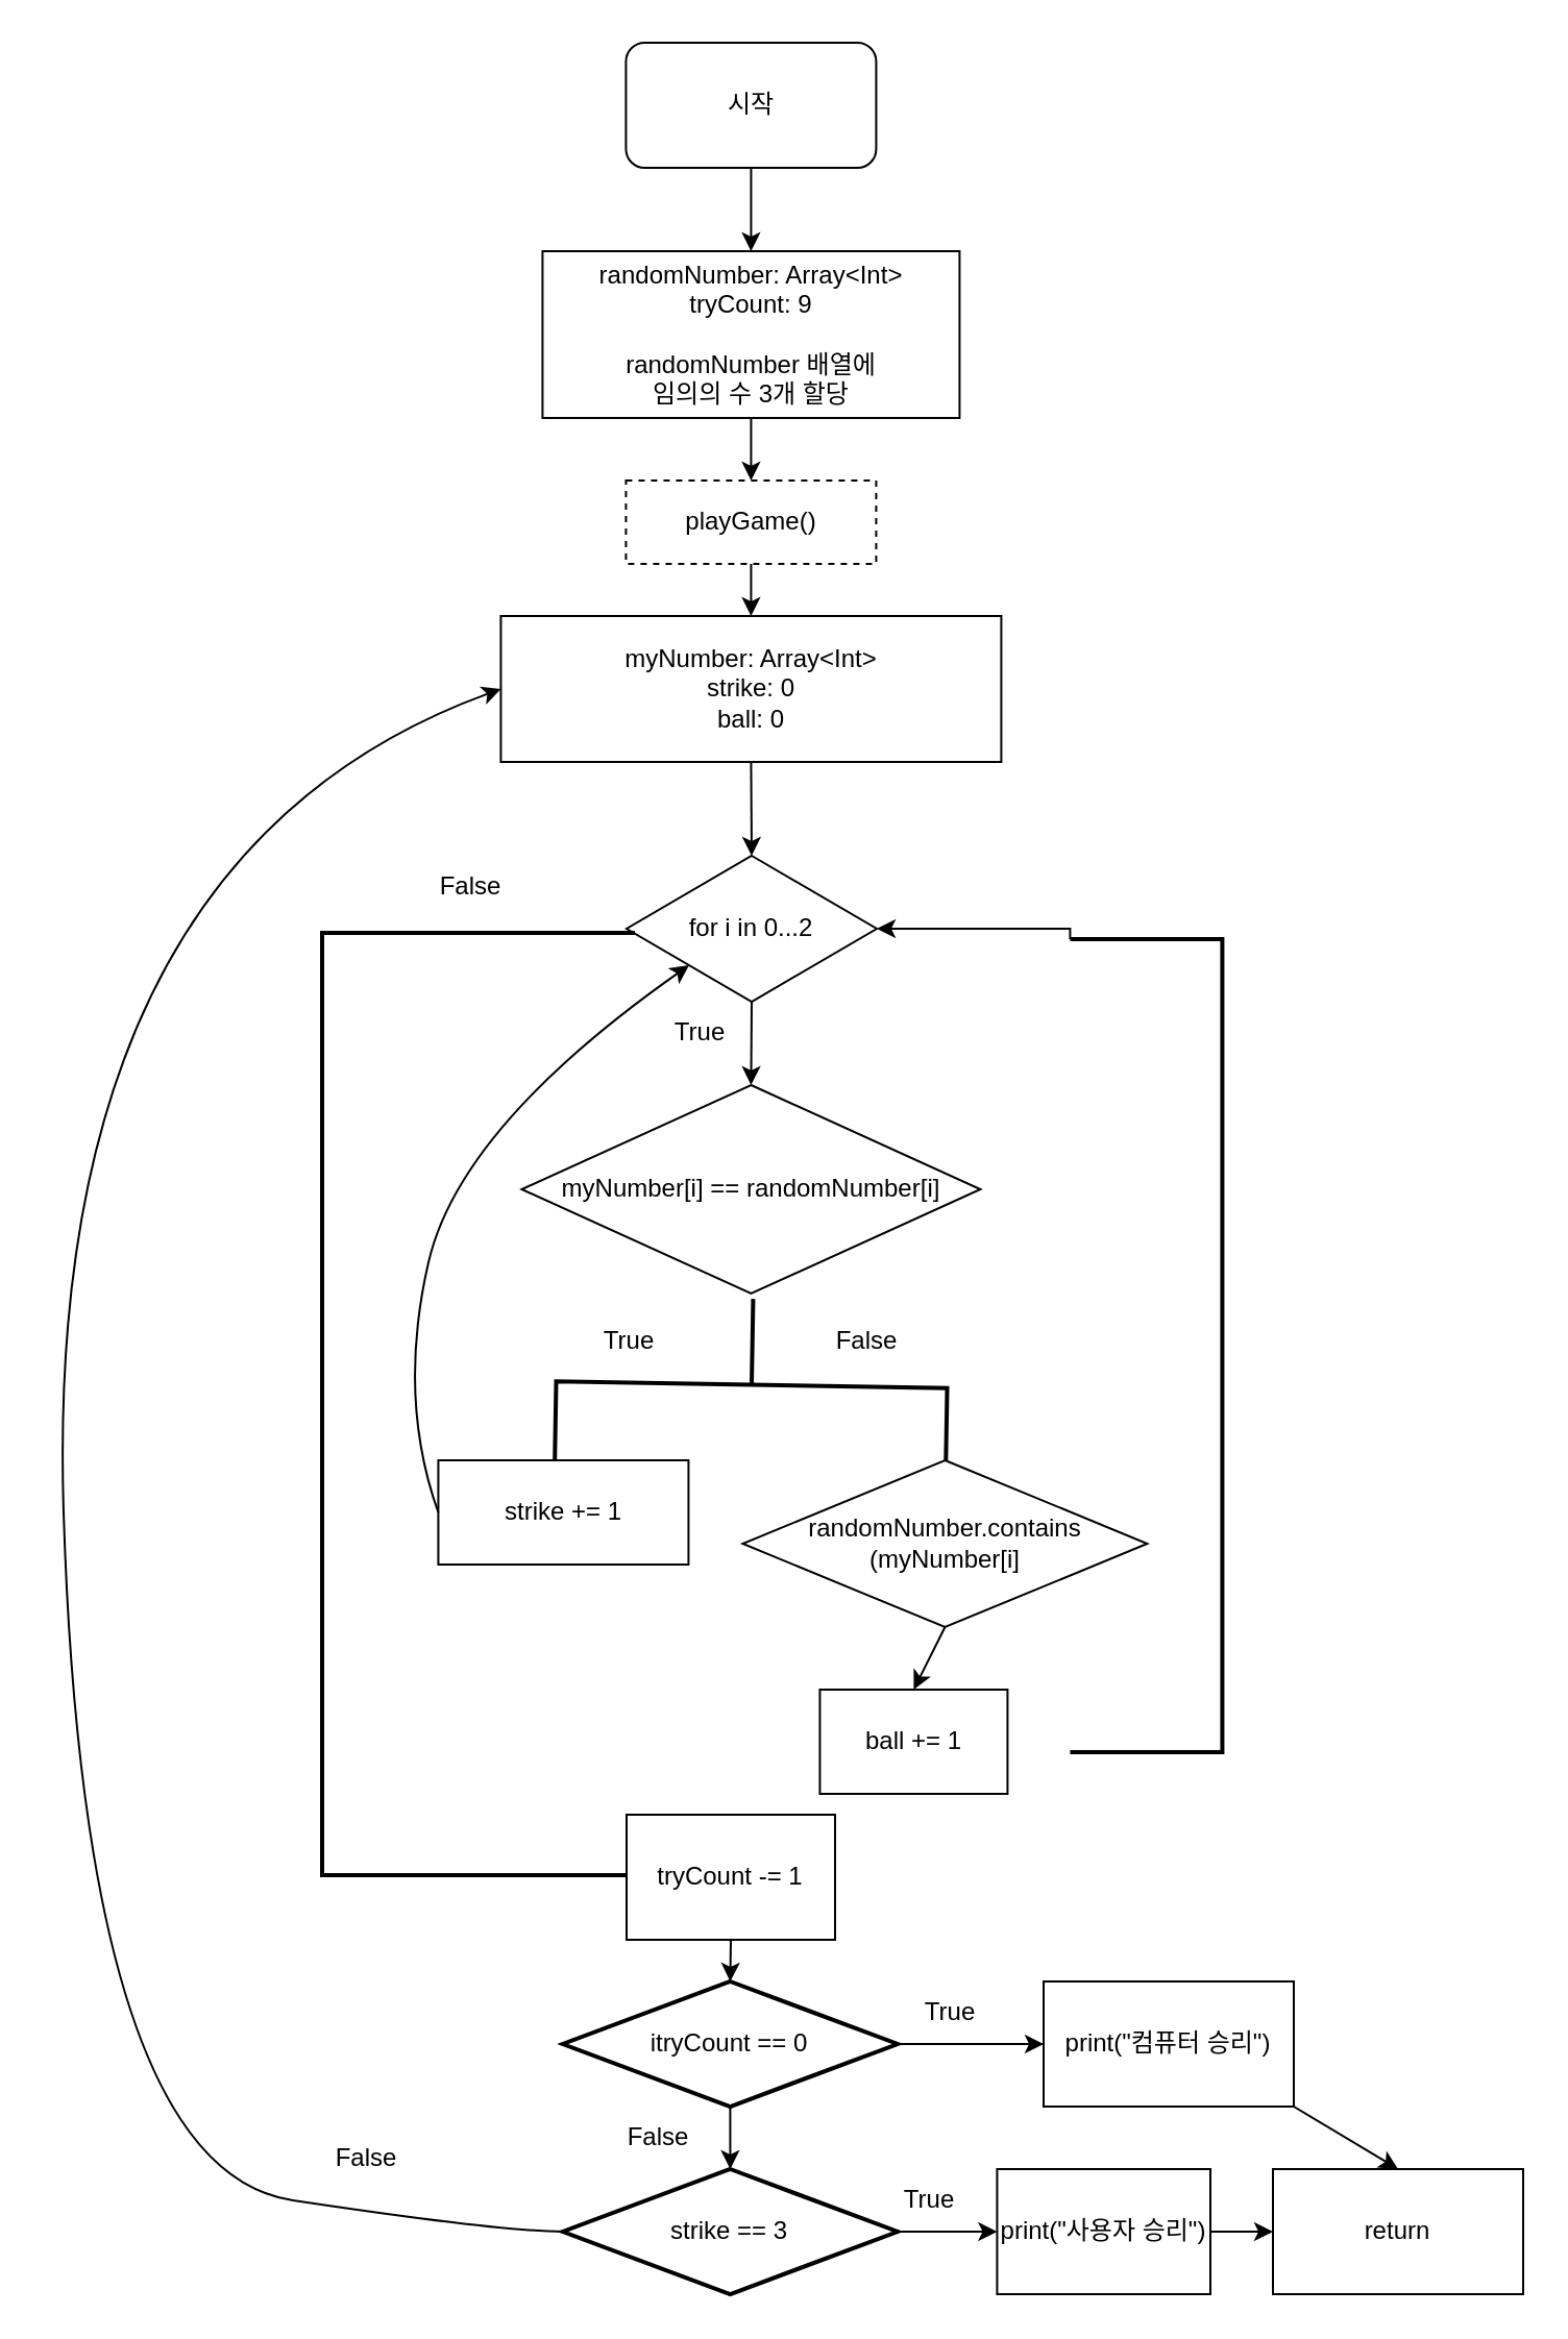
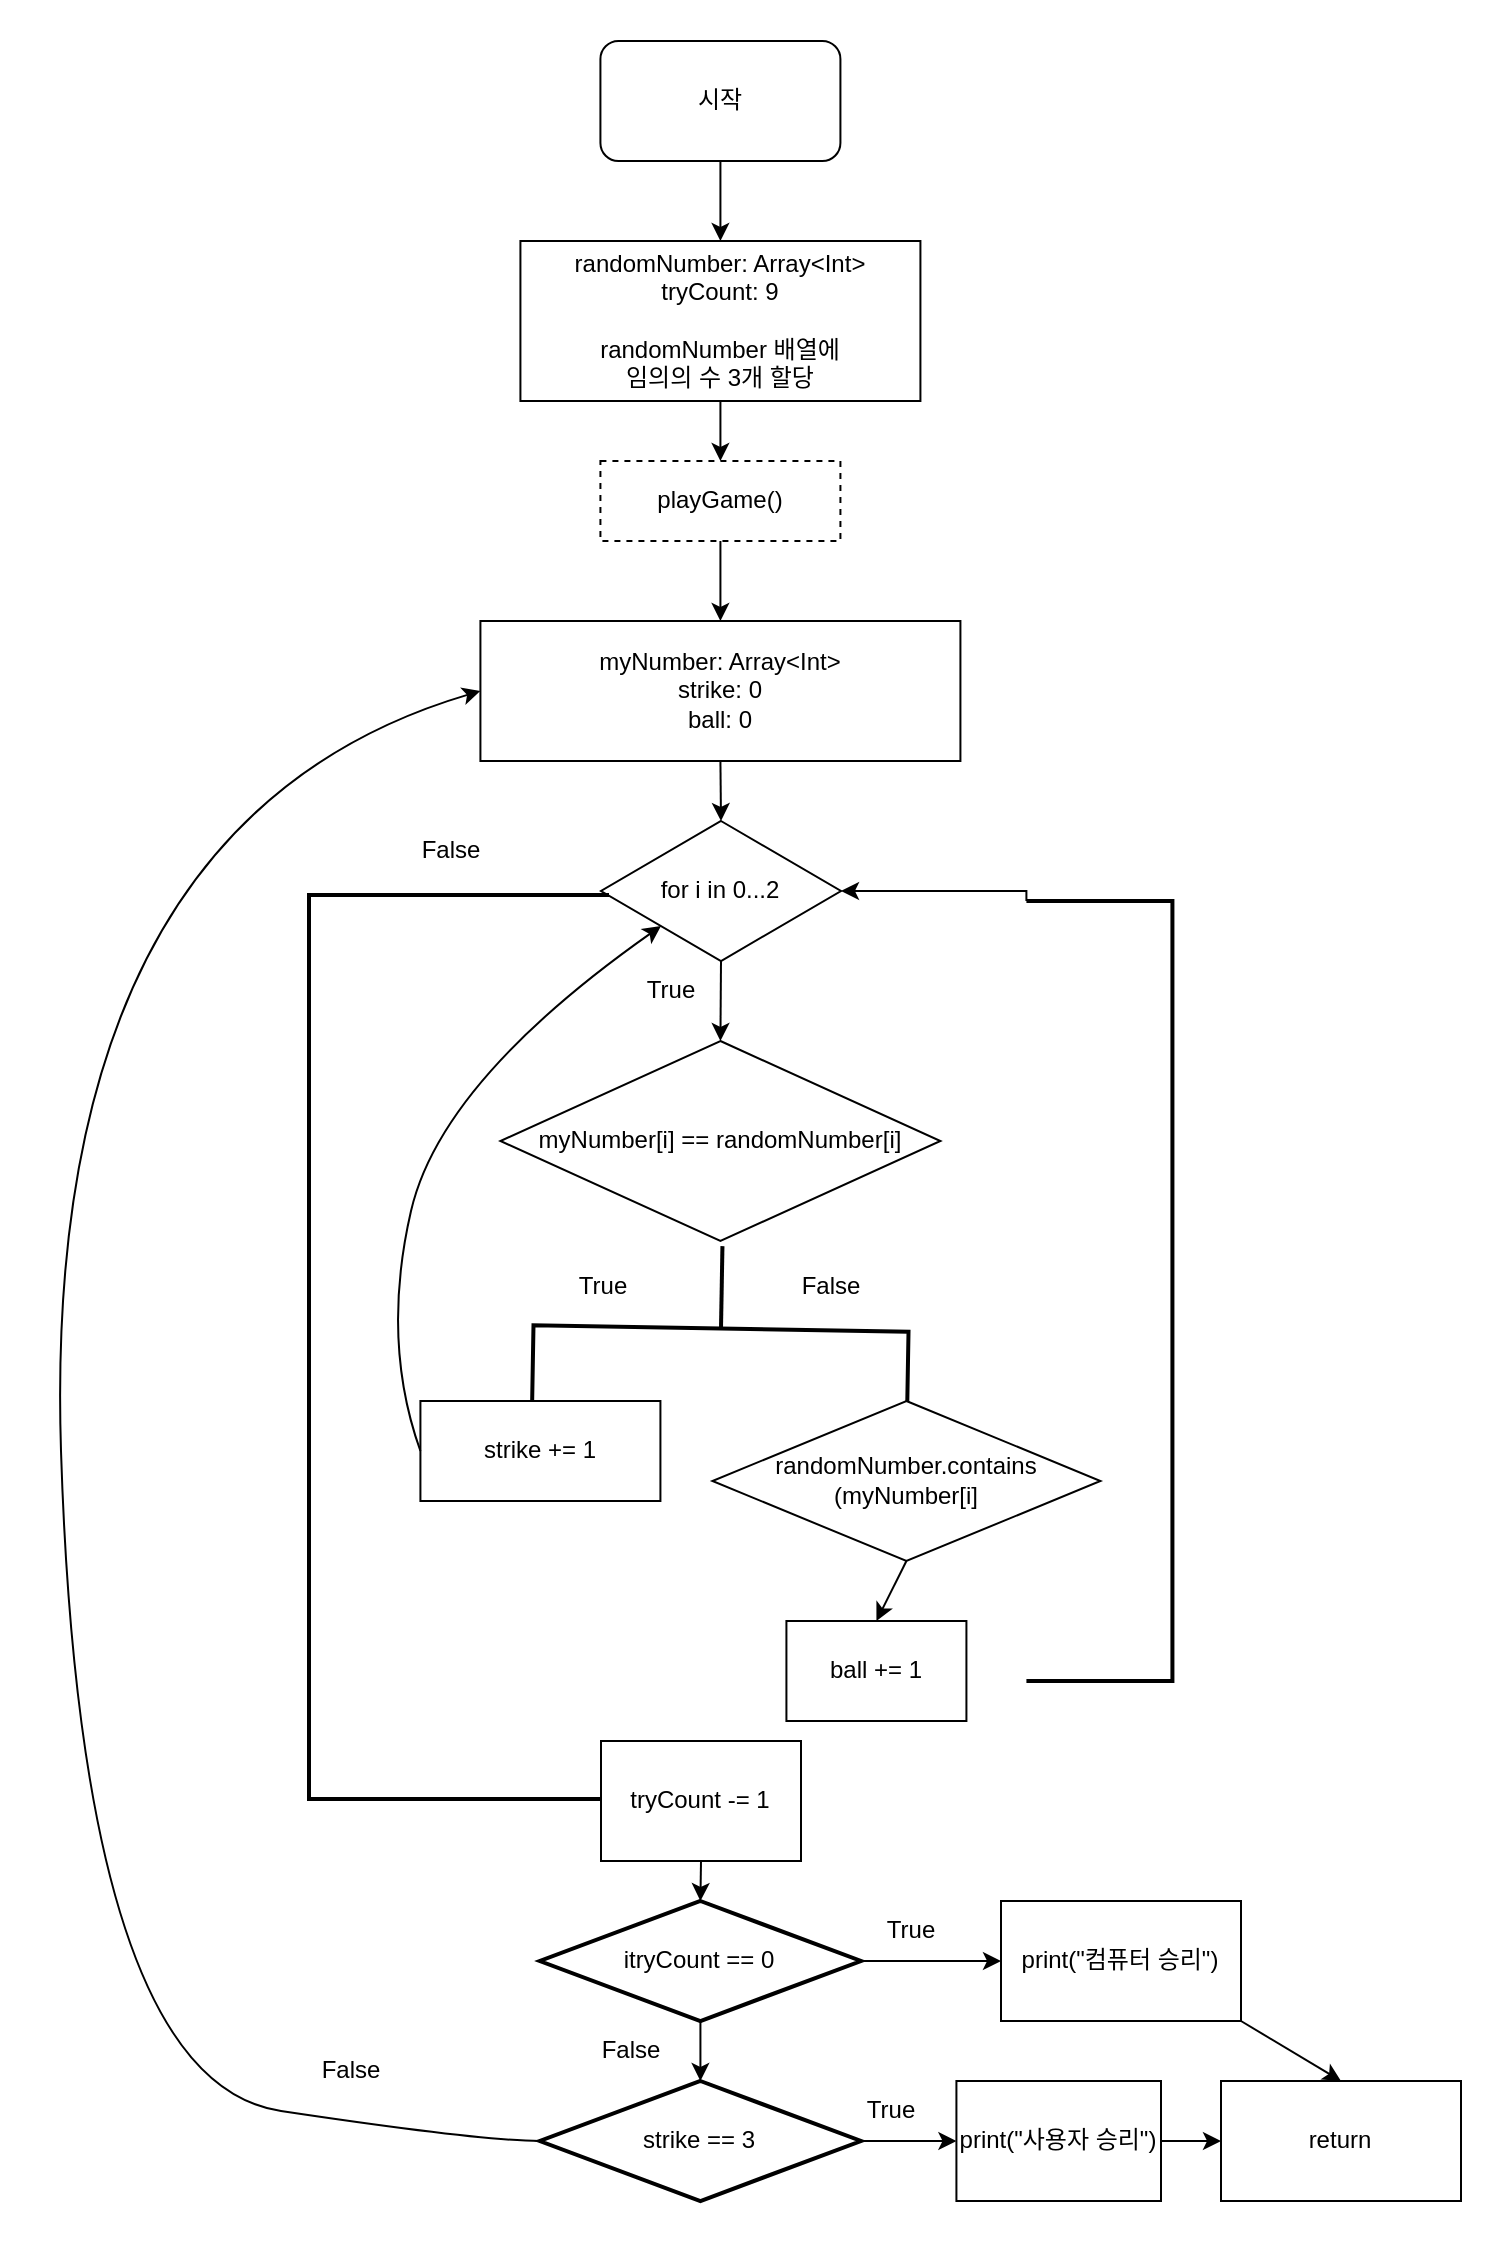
  <mxCell id="0" />
  <mxCell id="1" parent="0" />
  <mxCell id="2" value="시작" style="rounded=1;whiteSpace=wrap;html=1;" vertex="1" parent="1"><mxGeometry x="299.71" y="20" width="120" height="60" as="geometry" /></mxCell>
  <mxCell id="3" value="randomNumber: Array&amp;lt;Int&amp;gt;&lt;br&gt;tryCount: 9&lt;br&gt;&lt;br&gt;randomNumber 배열에 &lt;br&gt;임의의 수 3개 할당" style="rounded=0;whiteSpace=wrap;html=1;" vertex="1" parent="1"><mxGeometry x="259.71" y="120" width="200" height="80" as="geometry" /></mxCell>
  <mxCell id="4" value="playGame()" style="rounded=0;whiteSpace=wrap;html=1;dashed=1;" vertex="1" parent="1"><mxGeometry x="299.71" y="230" width="120" height="40" as="geometry" /></mxCell>
  <mxCell id="5" value="" style="endArrow=classic;html=1;rounded=0;entryX=0.5;entryY=0;entryDx=0;entryDy=0;exitX=0.5;exitY=1;exitDx=0;exitDy=0;" edge="1" parent="1" source="2" target="3"><mxGeometry width="50" height="50" relative="1" as="geometry"><mxPoint x="169.71" y="250" as="sourcePoint" /><mxPoint x="219.71" y="200" as="targetPoint" /></mxGeometry></mxCell>
  <mxCell id="6" value="" style="endArrow=classic;html=1;rounded=0;entryX=0.5;entryY=0;entryDx=0;entryDy=0;exitX=0.5;exitY=1;exitDx=0;exitDy=0;" edge="1" parent="1" source="3" target="4"><mxGeometry width="50" height="50" relative="1" as="geometry"><mxPoint x="369.71" y="90" as="sourcePoint" /><mxPoint x="369.71" y="130" as="targetPoint" /></mxGeometry></mxCell>
  <mxCell id="7" value="" style="endArrow=classic;html=1;rounded=0;exitX=0.5;exitY=1;exitDx=0;exitDy=0;entryX=0.5;entryY=0;entryDx=0;entryDy=0;" edge="1" parent="1" source="4" target="8"><mxGeometry width="50" height="50" relative="1" as="geometry"><mxPoint x="369.71" y="210" as="sourcePoint" /><mxPoint x="359.71" y="310" as="targetPoint" /></mxGeometry></mxCell>
- <mxCell id="8" value="myNumber: Array&amp;lt;Int&amp;gt;&lt;br&gt;strike: 0&lt;br&gt;ball: 0" style="rounded=0;whiteSpace=wrap;html=1;" vertex="1" parent="1"><mxGeometry x="239.71" y="295" width="240" height="70" as="geometry" /></mxCell>
+ <mxCell id="8" value="myNumber: Array&amp;lt;Int&amp;gt;&lt;br&gt;strike: 0&lt;br&gt;ball: 0" style="rounded=0;whiteSpace=wrap;html=1;" vertex="1" parent="1"><mxGeometry x="239.71" y="310" width="240" height="70" as="geometry" /></mxCell>
  <mxCell id="9" value="" style="endArrow=classic;html=1;rounded=0;exitX=0.5;exitY=1;exitDx=0;exitDy=0;entryX=0.5;entryY=0;entryDx=0;entryDy=0;" edge="1" parent="1" source="8" target="10"><mxGeometry width="50" height="50" relative="1" as="geometry"><mxPoint x="369.71" y="280" as="sourcePoint" /><mxPoint x="359.71" y="430" as="targetPoint" /></mxGeometry></mxCell>
  <mxCell id="10" value="for i in 0...2" style="rhombus;whiteSpace=wrap;html=1;" vertex="1" parent="1"><mxGeometry x="300" y="410" width="120" height="70" as="geometry" /></mxCell>
  <mxCell id="11" value="" style="endArrow=classic;html=1;rounded=0;exitX=0.5;exitY=1;exitDx=0;exitDy=0;entryX=0.5;entryY=0;entryDx=0;entryDy=0;" edge="1" parent="1" source="10" target="13"><mxGeometry width="50" height="50" relative="1" as="geometry"><mxPoint x="369.71" y="280" as="sourcePoint" /><mxPoint x="359.71" y="520" as="targetPoint" /></mxGeometry></mxCell>
  <mxCell id="12" value="True" style="text;html=1;align=center;verticalAlign=middle;resizable=0;points=[];autosize=1;strokeColor=none;fillColor=none;" vertex="1" parent="1"><mxGeometry x="309.71" y="480" width="50" height="30" as="geometry" /></mxCell>
  <mxCell id="13" value="&lt;br&gt;&lt;p class=&quot;p1&quot;&gt;myNumber[i] == &lt;span class=&quot;s1&quot;&gt;randomNumber&lt;/span&gt;[i]&lt;/p&gt;&lt;br&gt;" style="rhombus;whiteSpace=wrap;html=1;" vertex="1" parent="1"><mxGeometry x="249.71" y="520" width="220" height="100" as="geometry" /></mxCell>
  <mxCell id="14" value="" style="strokeWidth=2;html=1;shape=mxgraph.flowchart.annotation_2;align=left;labelPosition=right;pointerEvents=1;rotation=91;" vertex="1" parent="1"><mxGeometry x="318.77" y="570" width="82.46" height="187.54" as="geometry" /></mxCell>
  <mxCell id="15" value="True" style="text;html=1;align=center;verticalAlign=middle;resizable=0;points=[];autosize=1;strokeColor=none;fillColor=none;" vertex="1" parent="1"><mxGeometry x="275.71" y="628" width="50" height="30" as="geometry" /></mxCell>
  <mxCell id="16" value="False" style="text;html=1;align=center;verticalAlign=middle;resizable=0;points=[];autosize=1;strokeColor=none;fillColor=none;" vertex="1" parent="1"><mxGeometry x="389.71" y="628" width="50" height="30" as="geometry" /></mxCell>
  <mxCell id="17" value="strike += 1" style="rounded=0;whiteSpace=wrap;html=1;" vertex="1" parent="1"><mxGeometry x="209.71" y="700" width="120" height="50" as="geometry" /></mxCell>
  <mxCell id="18" value="randomNumber.contains&lt;br&gt;(myNumber[i]" style="rhombus;whiteSpace=wrap;html=1;" vertex="1" parent="1"><mxGeometry x="355.71" y="700" width="194" height="80" as="geometry" /></mxCell>
  <mxCell id="19" value="" style="endArrow=classic;html=1;rounded=0;exitX=0.5;exitY=1;exitDx=0;exitDy=0;entryX=0.5;entryY=0;entryDx=0;entryDy=0;" edge="1" parent="1" source="18" target="20"><mxGeometry width="50" height="50" relative="1" as="geometry"><mxPoint x="449.71" y="830" as="sourcePoint" /><mxPoint x="452.71" y="830" as="targetPoint" /></mxGeometry></mxCell>
  <mxCell id="20" value="ball += 1" style="rounded=0;whiteSpace=wrap;html=1;" vertex="1" parent="1"><mxGeometry x="392.71" y="810" width="90" height="50" as="geometry" /></mxCell>
  <mxCell id="21" style="edgeStyle=orthogonalEdgeStyle;rounded=0;orthogonalLoop=1;jettySize=auto;html=1;exitX=1;exitY=1;exitDx=0;exitDy=0;exitPerimeter=0;entryX=1;entryY=0.5;entryDx=0;entryDy=0;" edge="1" parent="1" source="22" target="10"><mxGeometry relative="1" as="geometry"><Array as="points"><mxPoint x="512.71" y="445" /></Array></mxGeometry></mxCell>
  <mxCell id="22" value="" style="strokeWidth=2;html=1;shape=mxgraph.flowchart.annotation_1;align=left;pointerEvents=1;rotation=-180;" vertex="1" parent="1"><mxGeometry x="512.71" y="450" width="73" height="390" as="geometry" /></mxCell>
  <mxCell id="23" value="" style="strokeWidth=2;html=1;shape=mxgraph.flowchart.annotation_1;align=left;pointerEvents=1;rotation=0;" vertex="1" parent="1"><mxGeometry x="154" y="447" width="150" height="452" as="geometry" /></mxCell>
  <mxCell id="24" value="False" style="text;html=1;align=center;verticalAlign=middle;resizable=0;points=[];autosize=1;strokeColor=none;fillColor=none;" vertex="1" parent="1"><mxGeometry x="200" y="410" width="50" height="30" as="geometry" /></mxCell>
  <mxCell id="25" value="tryCount -= 1" style="rounded=0;whiteSpace=wrap;html=1;" vertex="1" parent="1"><mxGeometry x="300" y="870" width="100" height="60" as="geometry" /></mxCell>
  <mxCell id="26" value="" style="endArrow=classic;html=1;rounded=0;exitX=0.5;exitY=1;exitDx=0;exitDy=0;entryX=0.5;entryY=0;entryDx=0;entryDy=0;entryPerimeter=0;" edge="1" parent="1" source="25" target="28"><mxGeometry width="50" height="50" relative="1" as="geometry"><mxPoint x="280" y="850" as="sourcePoint" /><mxPoint x="350" y="960" as="targetPoint" /></mxGeometry></mxCell>
  <mxCell id="27" value="" style="curved=1;endArrow=classic;html=1;rounded=0;exitX=0;exitY=0.5;exitDx=0;exitDy=0;entryX=0;entryY=1;entryDx=0;entryDy=0;" edge="1" parent="1" source="17" target="10"><mxGeometry width="50" height="50" relative="1" as="geometry"><mxPoint x="100" y="590" as="sourcePoint" /><mxPoint x="150" y="638.77" as="targetPoint" /><Array as="points"><mxPoint x="190" y="670" /><mxPoint x="220" y="540" /></Array></mxGeometry></mxCell>
  <mxCell id="28" value="itryCount == 0" style="strokeWidth=2;html=1;shape=mxgraph.flowchart.decision;whiteSpace=wrap;" vertex="1" parent="1"><mxGeometry x="269.42" y="950" width="160.58" height="60" as="geometry" /></mxCell>
  <mxCell id="29" value="" style="endArrow=classic;html=1;rounded=0;exitX=0.5;exitY=1;exitDx=0;exitDy=0;exitPerimeter=0;entryX=0.5;entryY=0;entryDx=0;entryDy=0;entryPerimeter=0;" edge="1" parent="1" source="28" target="30"><mxGeometry width="50" height="50" relative="1" as="geometry"><mxPoint x="220" y="1040" as="sourcePoint" /><mxPoint x="350" y="1050" as="targetPoint" /></mxGeometry></mxCell>
  <mxCell id="30" value="strike == 3" style="strokeWidth=2;html=1;shape=mxgraph.flowchart.decision;whiteSpace=wrap;" vertex="1" parent="1"><mxGeometry x="269.42" y="1040" width="160.58" height="60" as="geometry" /></mxCell>
  <mxCell id="31" value="False" style="text;html=1;align=center;verticalAlign=middle;resizable=0;points=[];autosize=1;strokeColor=none;fillColor=none;" vertex="1" parent="1"><mxGeometry x="290" y="1010" width="50" height="30" as="geometry" /></mxCell>
  <mxCell id="32" value="" style="curved=1;endArrow=classic;html=1;rounded=0;exitX=0;exitY=0.5;exitDx=0;exitDy=0;exitPerimeter=0;entryX=0;entryY=0.5;entryDx=0;entryDy=0;" edge="1" parent="1" source="30" target="8"><mxGeometry width="50" height="50" relative="1" as="geometry"><mxPoint x="220" y="1080" as="sourcePoint" /><mxPoint x="-10" y="780" as="targetPoint" /><Array as="points"><mxPoint x="240" y="1070" /><mxPoint x="40" y="1040" /><mxPoint x="20" y="410" /></Array></mxGeometry></mxCell>
  <mxCell id="33" value="False" style="text;html=1;align=center;verticalAlign=middle;resizable=0;points=[];autosize=1;strokeColor=none;fillColor=none;" vertex="1" parent="1"><mxGeometry x="150" y="1020" width="50" height="30" as="geometry" /></mxCell>
  <mxCell id="34" value="return" style="rounded=0;whiteSpace=wrap;html=1;" vertex="1" parent="1"><mxGeometry x="610" y="1040" width="120" height="60" as="geometry" /></mxCell>
  <mxCell id="35" value="" style="curved=1;endArrow=classic;html=1;rounded=0;exitX=1;exitY=0.5;exitDx=0;exitDy=0;exitPerimeter=0;entryX=0;entryY=0.5;entryDx=0;entryDy=0;" edge="1" parent="1" source="28" target="38"><mxGeometry width="50" height="50" relative="1" as="geometry"><mxPoint x="260" y="1000" as="sourcePoint" /><mxPoint x="490" y="980" as="targetPoint" /><Array as="points" /></mxGeometry></mxCell>
  <mxCell id="36" value="True" style="text;html=1;align=center;verticalAlign=middle;resizable=0;points=[];autosize=1;strokeColor=none;fillColor=none;" vertex="1" parent="1"><mxGeometry x="429.71" y="950" width="50" height="30" as="geometry" /></mxCell>
  <mxCell id="37" value="True" style="text;html=1;align=center;verticalAlign=middle;resizable=0;points=[];autosize=1;strokeColor=none;fillColor=none;" vertex="1" parent="1"><mxGeometry x="420" y="1040" width="50" height="30" as="geometry" /></mxCell>
  <mxCell id="38" value="print(&quot;컴퓨터 승리&quot;)" style="rounded=0;whiteSpace=wrap;html=1;" vertex="1" parent="1"><mxGeometry x="500" y="950" width="120" height="60" as="geometry" /></mxCell>
  <mxCell id="39" value="" style="curved=1;endArrow=classic;html=1;rounded=0;exitX=1;exitY=1;exitDx=0;exitDy=0;entryX=0.5;entryY=0;entryDx=0;entryDy=0;" edge="1" parent="1" source="38" target="34"><mxGeometry width="50" height="50" relative="1" as="geometry"><mxPoint x="440" y="990" as="sourcePoint" /><mxPoint x="510" y="990" as="targetPoint" /><Array as="points" /></mxGeometry></mxCell>
  <mxCell id="40" value="print(&quot;사용자 승리&quot;)" style="rounded=0;whiteSpace=wrap;html=1;" vertex="1" parent="1"><mxGeometry x="477.71" y="1040" width="102.29" height="60" as="geometry" /></mxCell>
  <mxCell id="41" value="" style="curved=1;endArrow=classic;html=1;rounded=0;exitX=1;exitY=0.5;exitDx=0;exitDy=0;exitPerimeter=0;entryX=0;entryY=0.5;entryDx=0;entryDy=0;" edge="1" parent="1" source="30" target="40"><mxGeometry width="50" height="50" relative="1" as="geometry"><mxPoint x="440" y="990" as="sourcePoint" /><mxPoint x="510" y="990" as="targetPoint" /><Array as="points" /></mxGeometry></mxCell>
  <mxCell id="42" value="" style="curved=1;endArrow=classic;html=1;rounded=0;exitX=1;exitY=0.5;exitDx=0;exitDy=0;" edge="1" parent="1" source="40"><mxGeometry width="50" height="50" relative="1" as="geometry"><mxPoint x="440" y="1080" as="sourcePoint" /><mxPoint x="610" y="1070" as="targetPoint" /><Array as="points" /></mxGeometry></mxCell>
